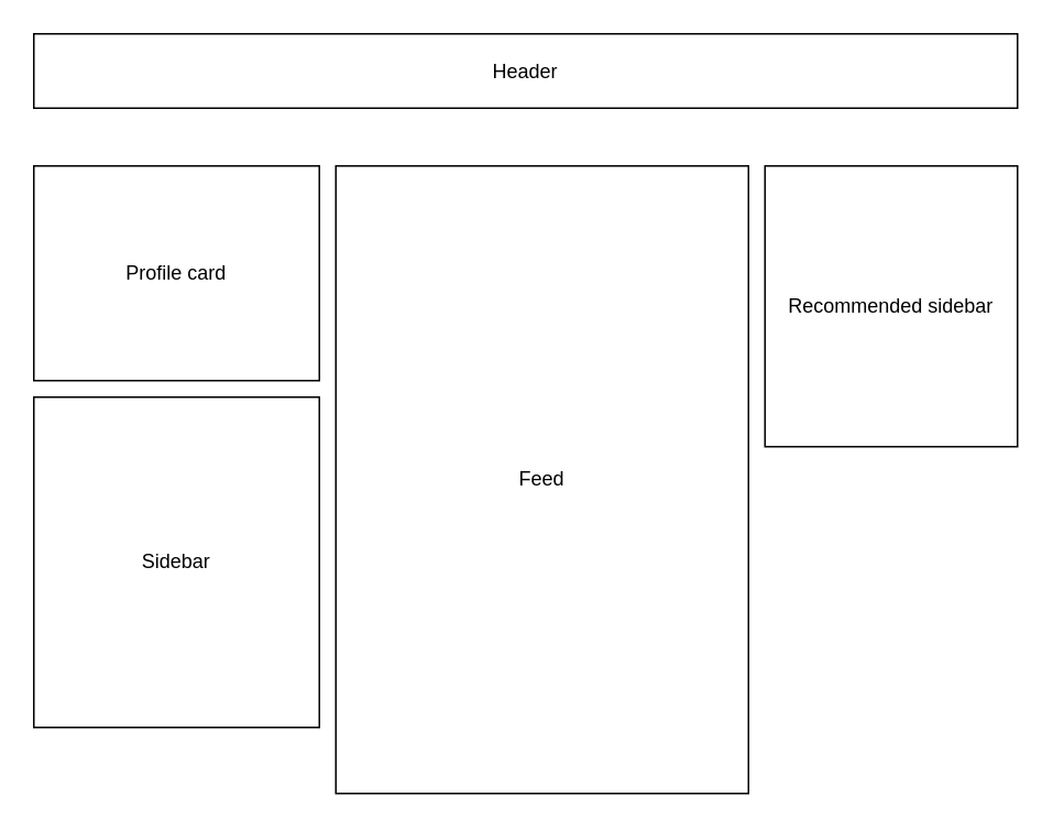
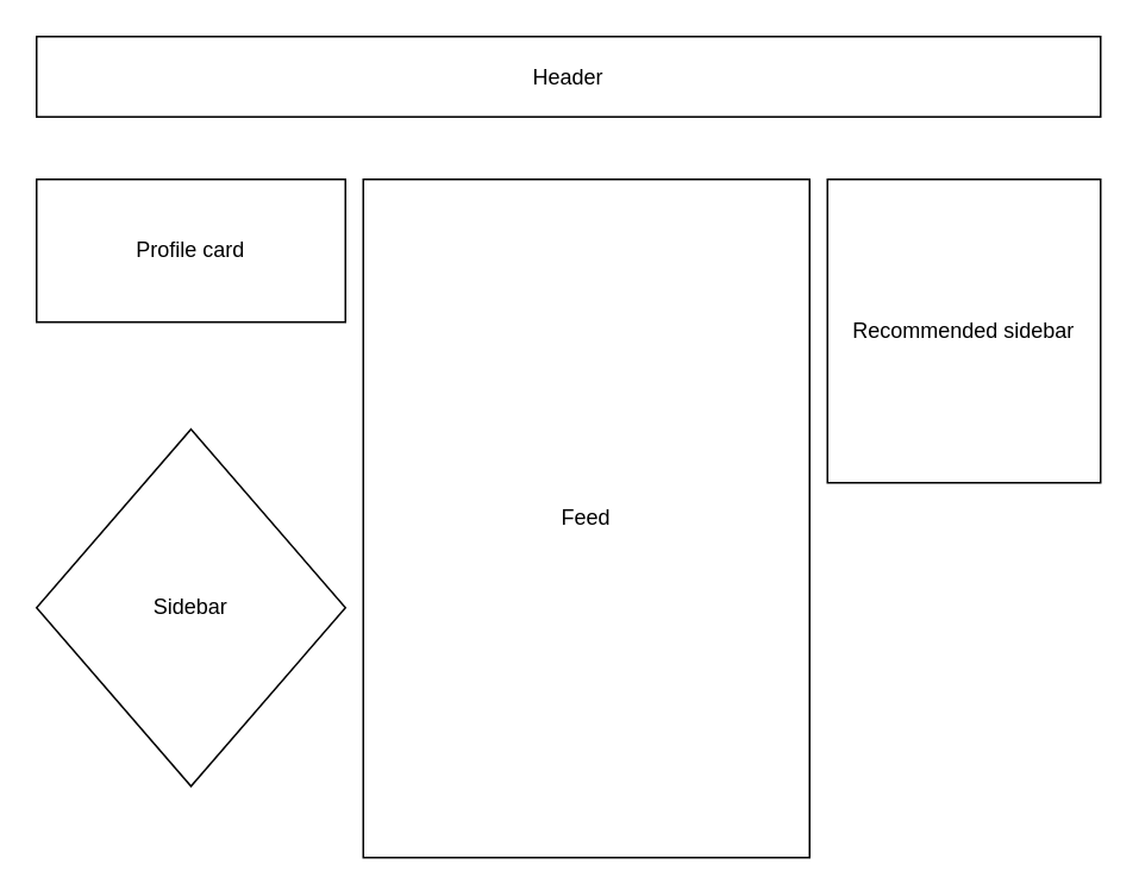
  <mxCell id="0" />
  <mxCell id="1" parent="0" />
  <mxCell id="2" value="Header" style="rounded=0;whiteSpace=wrap;html=1;" vertex="1" parent="1"><mxGeometry x="20" y="20" width="596" height="45" as="geometry" /></mxCell>
- <mxCell id="3" value="Profile card" style="rounded=0;whiteSpace=wrap;html=1;" vertex="1" parent="1"><mxGeometry x="20" y="100" width="173" height="130" as="geometry" /></mxCell>
- <mxCell id="4" value="Sidebar" style="rounded=0;whiteSpace=wrap;html=1;" vertex="1" parent="1"><mxGeometry x="20" y="240" width="173" height="200" as="geometry" /></mxCell>
+ <mxCell id="3" value="Profile card" style="rounded=0;whiteSpace=wrap;html=1;" vertex="1" parent="1"><mxGeometry x="20" y="100" width="173" height="80" as="geometry" /></mxCell>
+ <mxCell id="4" value="Sidebar" style="rhombus;whiteSpace=wrap;html=1;" vertex="1" parent="1"><mxGeometry x="20" y="240" width="173" height="200" as="geometry" /></mxCell>
  <mxCell id="5" value="Feed" style="rounded=0;whiteSpace=wrap;html=1;" vertex="1" parent="1"><mxGeometry x="203" y="100" width="250" height="380" as="geometry" /></mxCell>
  <mxCell id="6" value="Recommended sidebar" style="rounded=0;whiteSpace=wrap;html=1;" vertex="1" parent="1"><mxGeometry x="463" y="100" width="153" height="170" as="geometry" /></mxCell>
